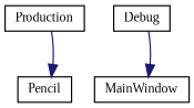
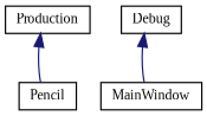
  digraph {
    fontname="Liberation Serif"
    node [color=black fillcolor=white fontname="Liberation Serif" fontsize=10 shape=record style=filled]
    edge [color=midnightblue dir=back fontname="Liberation Serif" fontsize=10 labelfontname=Helvetica labelfontsize=10 style=solid]
    n1 [height=0.2 label=Production width=0.4]
    n2 [height=0.2 label=Pencil width=0.4]
    n3 [height=0.2 label=Debug width=0.4]
    n4 [height=0.2 label=MainWindow width=0.4]
-   n2 -> n1
-   n4 -> n3
+   n1 -> n2
+   n3 -> n4
  }
